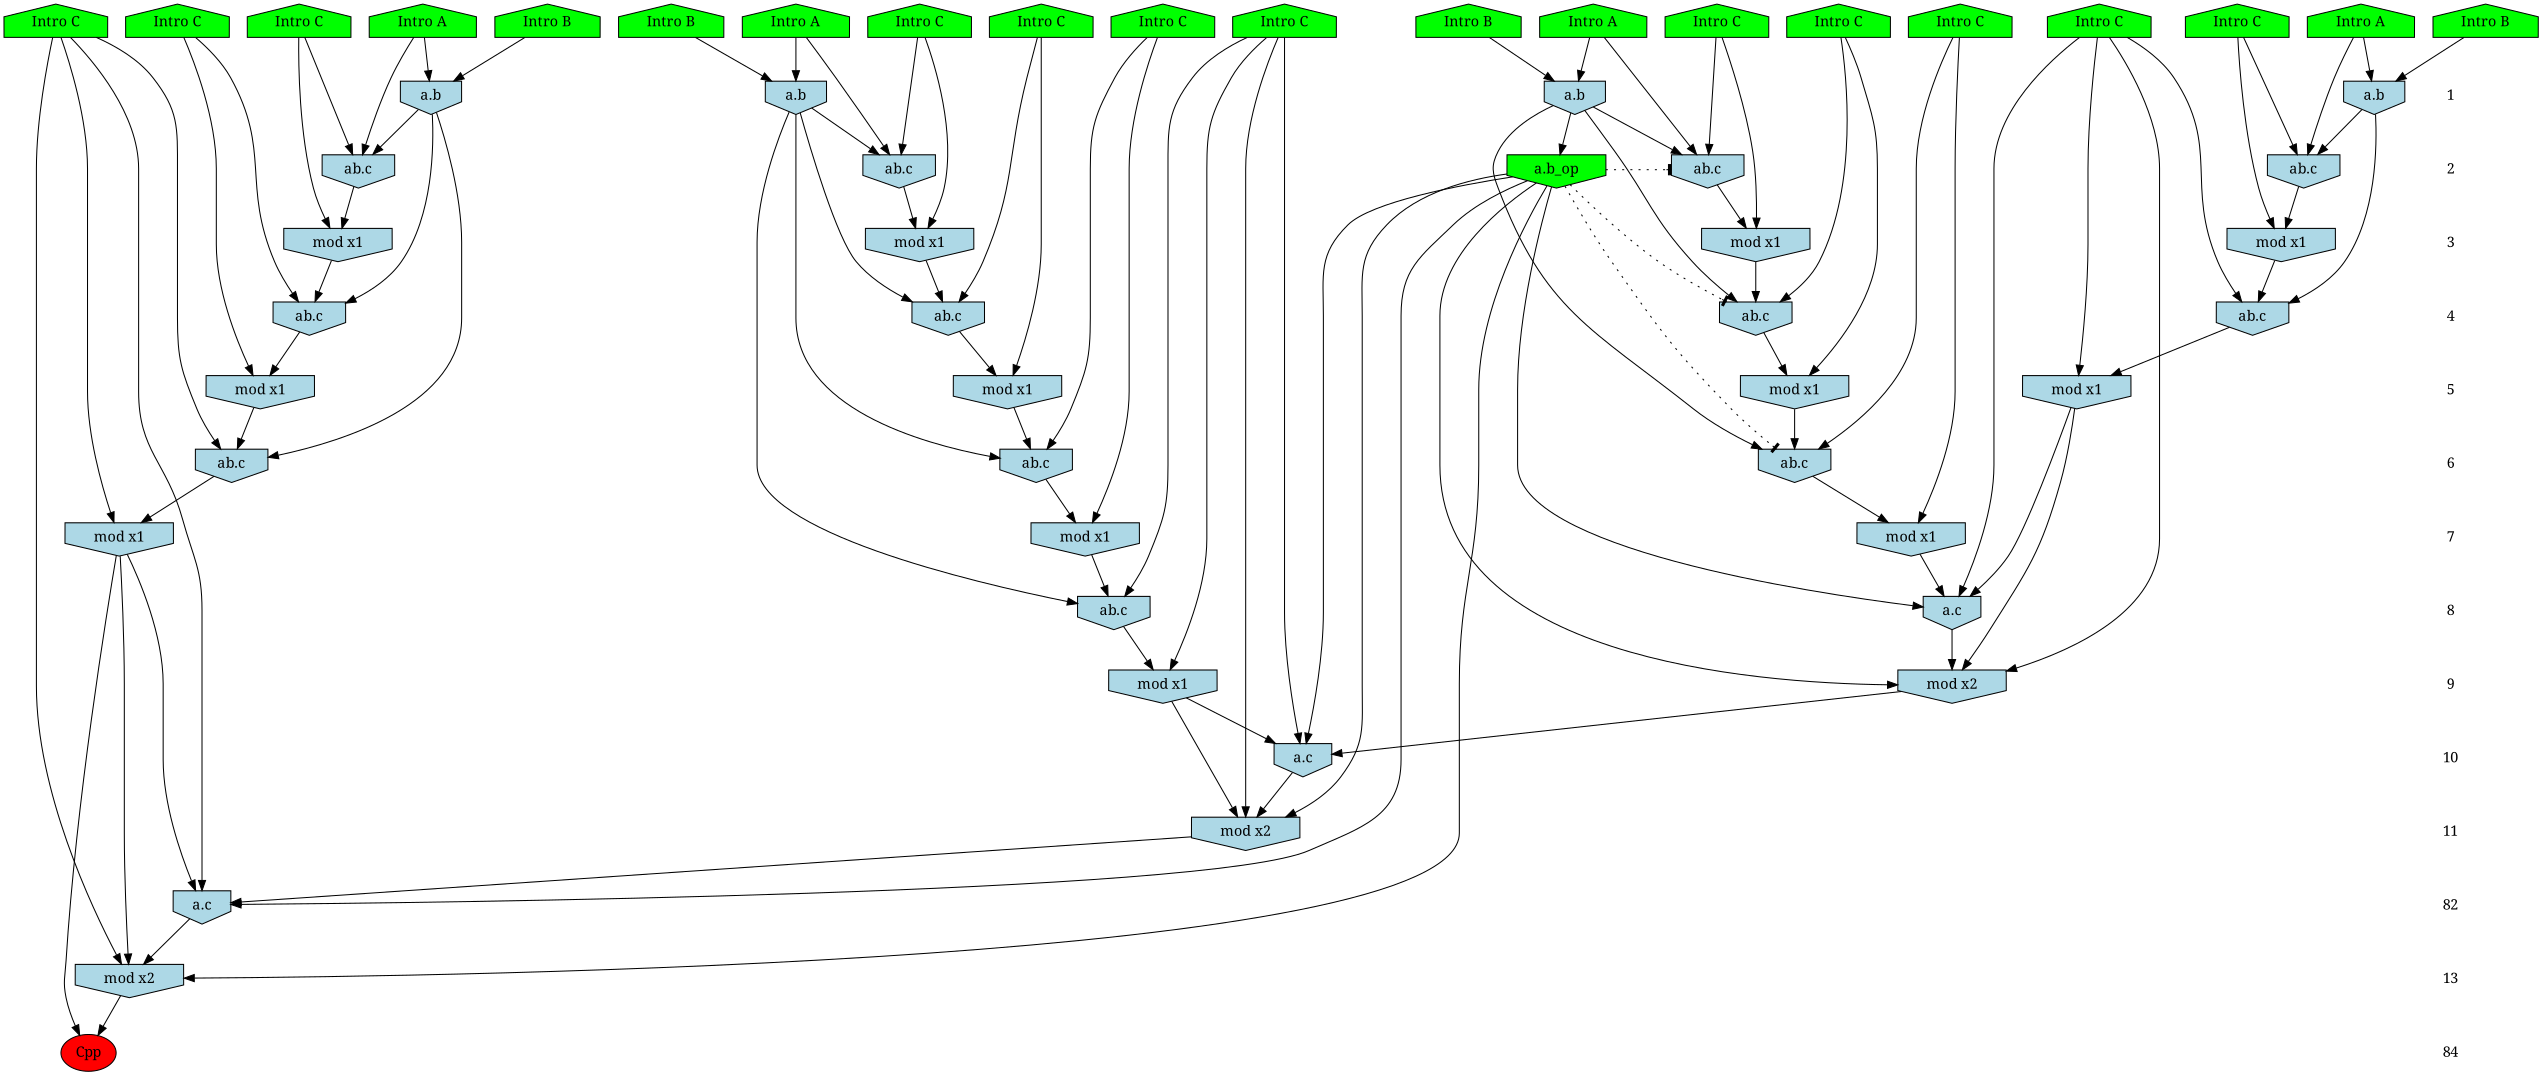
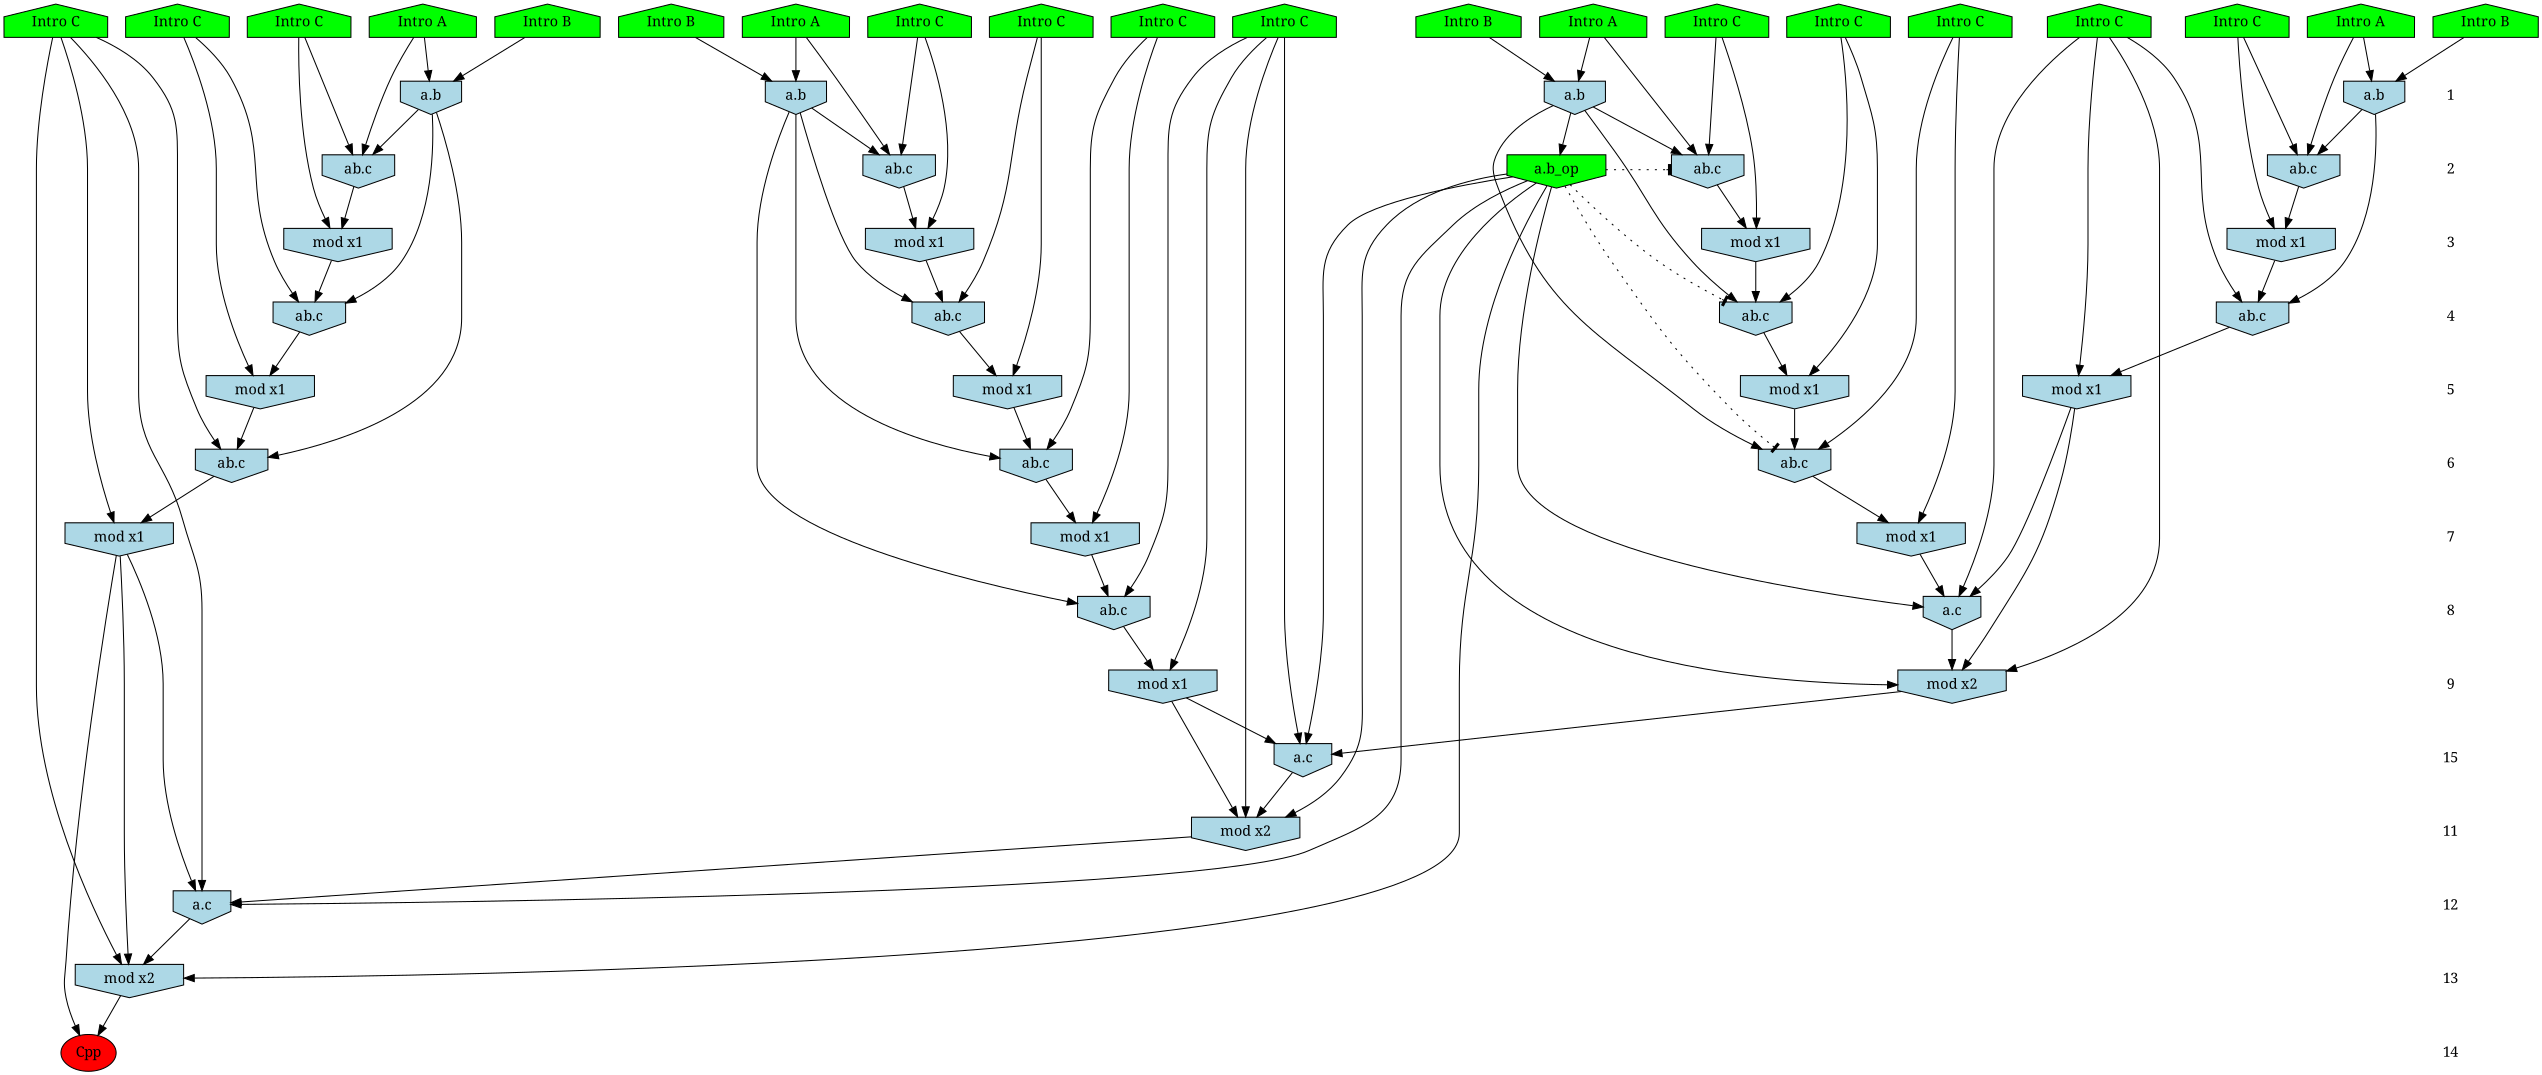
  digraph {
    fontname="Noto Serif"
    ranksep=.5
    node [fillcolor=lightblue fontname="Noto Serif" shape=invhouse style=filled]
    edge [fontname="Noto Serif"]
    n1 [fillcolor=green label="Intro A" shape=house]
    n2 [fillcolor=green label="Intro A" shape=house]
    n3 [fillcolor=green label="Intro B" shape=house]
    n4 [fillcolor=green label="Intro A" shape=house]
    n5 [fillcolor=green label="Intro A" shape=house]
    n6 [fillcolor=green label="Intro B" shape=house]
    n7 [fillcolor=green label="Intro B" shape=house]
    n8 [fillcolor=green label="Intro B" shape=house]
    n9 [fillcolor=green label="Intro C" shape=house]
    n10 [fillcolor=green label="Intro C" shape=house]
    n11 [fillcolor=green label="Intro C" shape=house]
    n12 [fillcolor=green label="Intro C" shape=house]
    n13 [fillcolor=green label="Intro C" shape=house]
    n14 [fillcolor=green label="Intro C" shape=house]
    n15 [fillcolor=green label="Intro C" shape=house]
    n16 [fillcolor=green label="Intro C" shape=house]
    n17 [fillcolor=green label="Intro C" shape=house]
    n18 [fillcolor=green label="Intro C" shape=house]
    n19 [fillcolor=green label="Intro C" shape=house]
    n20 [fillcolor=green label="Intro C" shape=house]
    1 [shape=plaintext fillcolor="" style=""]
    n22 [label="a.b"]
    n23 [label="a.b"]
    n24 [label="a.b"]
    n25 [label="a.b"]
    2 [shape=plaintext fillcolor="" style=""]
    n27 [label="ab.c"]
    n28 [label="ab.c"]
    n29 [label="ab.c"]
    n30 [label="ab.c"]
    n31 [fillcolor=green label="a.b_op"]
    3 [shape=plaintext fillcolor="" style=""]
    n33 [label="mod x1"]
    n34 [label="mod x1"]
    n35 [label="mod x1"]
    n36 [label="mod x1"]
    4 [shape=plaintext fillcolor="" style=""]
    n38 [label="ab.c"]
    n39 [label="ab.c"]
    n40 [label="ab.c"]
    n41 [label="ab.c"]
    5 [shape=plaintext fillcolor="" style=""]
    n43 [label="mod x1"]
    n44 [label="mod x1"]
    n45 [label="mod x1"]
    n46 [label="mod x1"]
    6 [shape=plaintext fillcolor="" style=""]
    n48 [label="ab.c"]
    n49 [label="ab.c"]
    n50 [label="ab.c"]
    7 [shape=plaintext fillcolor="" style=""]
    n52 [label="mod x1"]
    n53 [label="mod x1"]
    n54 [label="mod x1"]
    8 [shape=plaintext fillcolor="" style=""]
    n56 [label="ab.c"]
    n57 [label="a.c"]
    9 [shape=plaintext fillcolor="" style=""]
    n59 [label="mod x1"]
    n60 [label="mod x2"]
-   10 [shape=plaintext fillcolor="" style=""]
+   10 [shape=plaintext label=15 fillcolor="" style=""]
    n62 [label="a.c"]
    11 [shape=plaintext fillcolor="" style=""]
    n64 [label="mod x2"]
-   12 [shape=plaintext label=82 fillcolor="" style=""]
+   12 [shape=plaintext fillcolor="" style=""]
    n66 [label="a.c"]
    13 [shape=plaintext fillcolor="" style=""]
    n68 [label="mod x2"]
-   14 [shape=plaintext label=84 fillcolor="" style=""]
+   14 [shape=plaintext fillcolor="" style=""]
    n70 [fillcolor=red label=Cpp shape=""]
    subgraph sub_1 {
      rank=same
      n1
      n2
      n3
      n4
      n5
      n6
      n7
      n8
      n9
      n10
      n11
      n12
      n13
      n14
      n15
      n16
      n17
      n18
      n19
      n20
    }
    subgraph sub_2 {
      rank=same
      1
      n22
      n23
      n24
      n25
    }
    subgraph sub_3 {
      rank=same
      2
      n27
      n28
      n29
      n30
      n31
    }
    subgraph sub_4 {
      rank=same
      3
      n33
      n34
      n35
      n36
    }
    subgraph sub_5 {
      rank=same
      4
      n38
      n39
      n40
      n41
    }
    subgraph sub_6 {
      rank=same
      5
      n43
      n44
      n45
      n46
    }
    subgraph sub_7 {
      rank=same
      6
      n48
      n49
      n50
    }
    subgraph sub_8 {
      rank=same
      7
      n52
      n53
      n54
    }
    subgraph sub_9 {
      rank=same
      8
      n56
      n57
    }
    subgraph sub_10 {
      rank=same
      9
      n59
      n60
    }
    subgraph sub_11 {
      rank=same
      10
      n62
    }
    subgraph sub_12 {
      rank=same
      11
      n64
    }
    subgraph sub_13 {
      rank=same
      12
      n66
    }
    subgraph sub_14 {
      rank=same
      13
      n68
    }
    subgraph sub_15 {
      rank=same
      14
      n70
    }
    n1 -> n23
    n1 -> n27
    n2 -> n24
    n2 -> n29
    n3 -> n24
    n4 -> n25
    n4 -> n30
    n5 -> n22
    n5 -> n28
    n6 -> n25
    n7 -> n22
    n8 -> n23
    n9 -> n40
    n9 -> n45
    n10 -> n48
    n10 -> n52
    n11 -> n28
    n11 -> n33
    n12 -> n49
    n12 -> n53
    n13 -> n29
    n13 -> n34
    n14 -> n50
    n14 -> n54
    n14 -> n66
    n14 -> n68
    n15 -> n39
    n15 -> n44
    n15 -> n57
    n15 -> n60
    n16 -> n27
    n16 -> n36
    n17 -> n41
    n17 -> n46
    n18 -> n56
    n18 -> n59
    n18 -> n62
    n18 -> n64
    n19 -> n30
    n19 -> n35
    n20 -> n38
    n20 -> n43
    1 -> 2 [style=invis]
    n22 -> n28
    n22 -> n38
    n22 -> n48
    n22 -> n56
    n23 -> n27
    n23 -> n31
    n23 -> n41
    n23 -> n49
    n24 -> n29
    n24 -> n39
    n25 -> n30
    n25 -> n40
    n25 -> n50
    2 -> 3 [style=invis]
    n27 -> n36
    n28 -> n33
    n29 -> n34
    n30 -> n35
    n31 -> n27 [arrowhead=tee style=dotted]
    n31 -> n41 [arrowhead=tee style=dotted]
    n31 -> n49 [arrowhead=tee style=dotted]
    n31 -> n57
    n31 -> n60
    n31 -> n62
    n31 -> n64
    n31 -> n66
    n31 -> n68
    3 -> 4 [style=invis]
    n33 -> n38
    n34 -> n39
    n35 -> n40
    n36 -> n41
    4 -> 5 [style=invis]
    n38 -> n43
    n39 -> n44
    n40 -> n45
    n41 -> n46
    5 -> 6 [style=invis]
    n43 -> n48
    n44 -> n57
    n44 -> n60
    n45 -> n50
    n46 -> n49
    6 -> 7 [style=invis]
    n48 -> n52
    n49 -> n53
    n50 -> n54
    7 -> 8 [style=invis]
    n52 -> n56
    n53 -> n57
    n54 -> n66
    n54 -> n68
    n54 -> n70
    8 -> 9 [style=invis]
    n56 -> n59
    n57 -> n60
    9 -> 10 [style=invis]
    n59 -> n62
    n59 -> n64
    n60 -> n62
    10 -> 11 [style=invis]
    n62 -> n64
    11 -> 12 [style=invis]
    n64 -> n66
    12 -> 13 [style=invis]
    n66 -> n68
    13 -> 14 [style=invis]
    n68 -> n70
  }
